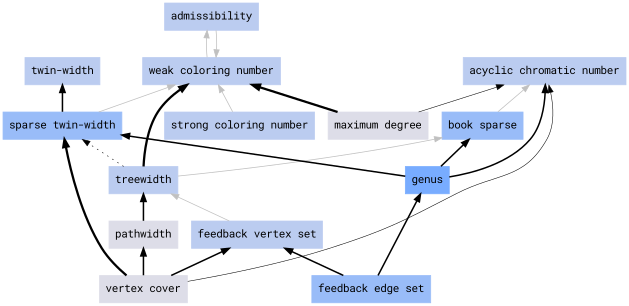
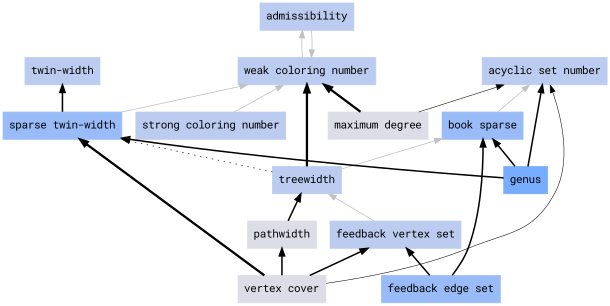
  digraph {
    fontname="Roboto Mono"
    rankdir=BT
    node [color="#bbccf0" fontname="Roboto Mono" shape=box style=filled]
    edge [decorate=true fontname="Roboto Mono" lblstyle="above, sloped" penwidth=2.0 weight=100]
    n1 [color="#99bcf8" label="sparse twin-width"]
    n2 [label="twin-width"]
    n3 [label="weak coloring number"]
    n4 [label=admissibility]
    n5 [color="#dddde8" label="maximum degree"]
-   n6 [label="acyclic chromatic number"]
+   n6 [label="acyclic set number"]
    n7 [color="#dddde8" label="vertex cover"]
    n8 [label="feedback vertex set"]
    n9 [color="#dddde8" label=pathwidth]
    n10 [label=treewidth]
    n11 [label="strong coloring number"]
    n12 [color="#99bcf8" label="book sparse"]
    n13 [color="#99bcf8" label="feedback edge set"]
    n14 [color="#78acff" label=genus]
    n1 -> n2
    n1 -> n3 [color=gray weight=1 penwidth=""]
    n3 -> n4 [color=gray weight=1 penwidth=""]
    n4 -> n3 [color=gray weight=1 penwidth=""]
    n5 -> n3 [penwidth=3.0]
    n5 -> n6 [penwidth=0.7 weight=20]
    n7 -> n1 [penwidth=3.0]
    n7 -> n6 [penwidth=0.7 weight=20]
    n7 -> n8
    n7 -> n9
    n8 -> n10 [color=gray weight=1 penwidth=""]
    n9 -> n10
    n10 -> n1 [penwidth=0.8 style=dotted weight=1]
    n10 -> n3 [penwidth=3.0]
    n10 -> n12 [color=gray weight=1 penwidth=""]
    n11 -> n3 [color=gray weight=1 penwidth=""]
    n12 -> n6 [color=gray weight=1 penwidth=""]
    n13 -> n8
-   n13 -> n14
+   n13 -> n12
    n14 -> n1
    n14 -> n6
    n14 -> n12
  }
